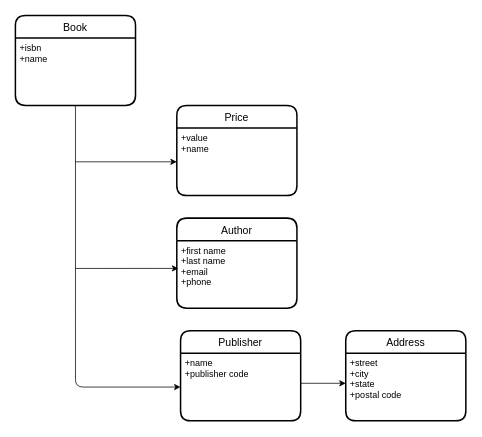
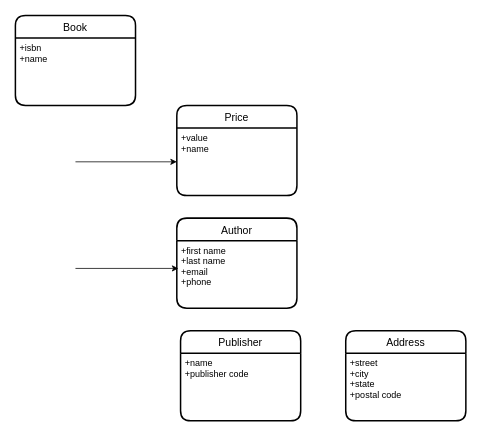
  <mxCell id="0" />
  <mxCell id="1" parent="0" />
- <mxCell id="2" value="" style="endArrow=classic;html=1;exitX=0.5;exitY=1;exitDx=0;exitDy=0;entryX=0;entryY=0.5;entryDx=0;entryDy=0;" edge="1" parent="1" source="6" target="12"><mxGeometry width="50" height="50" relative="1" as="geometry"><mxPoint x="120" y="120" as="sourcePoint" /><mxPoint x="210" y="515" as="targetPoint" /><Array as="points"><mxPoint x="100" y="420" /><mxPoint x="100" y="515" /></Array></mxGeometry></mxCell>
  <mxCell id="3" value="" style="endArrow=classic;html=1;entryX=0;entryY=0.5;entryDx=0;entryDy=0;" edge="1" parent="1" target="8"><mxGeometry width="50" height="50" relative="1" as="geometry"><mxPoint x="100" y="215" as="sourcePoint" /><mxPoint x="210" y="195" as="targetPoint" /></mxGeometry></mxCell>
  <mxCell id="4" value="" style="endArrow=classic;html=1;entryX=0.013;entryY=0.411;entryDx=0;entryDy=0;entryPerimeter=0;" edge="1" parent="1" target="10"><mxGeometry width="50" height="50" relative="1" as="geometry"><mxPoint x="100" y="357" as="sourcePoint" /><mxPoint x="210" y="360" as="targetPoint" /></mxGeometry></mxCell>
  <mxCell id="5" value="Book" style="swimlane;childLayout=stackLayout;horizontal=1;startSize=30;horizontalStack=0;rounded=1;fontSize=14;fontStyle=0;strokeWidth=2;resizeParent=0;resizeLast=1;shadow=0;dashed=0;align=center;" vertex="1" parent="1"><mxGeometry x="20" y="20" width="160" height="120" as="geometry" /></mxCell>
  <mxCell id="6" value="+isbn&#10;+name&#10;" style="align=left;strokeColor=none;fillColor=none;spacingLeft=4;fontSize=12;verticalAlign=top;resizable=0;rotatable=0;part=1;" vertex="1" parent="5"><mxGeometry y="30" width="160" height="90" as="geometry" /></mxCell>
  <mxCell id="7" value="Price" style="swimlane;childLayout=stackLayout;horizontal=1;startSize=30;horizontalStack=0;rounded=1;fontSize=14;fontStyle=0;strokeWidth=2;resizeParent=0;resizeLast=1;shadow=0;dashed=0;align=center;" vertex="1" parent="1"><mxGeometry x="235" y="140" width="160" height="120" as="geometry" /></mxCell>
  <mxCell id="8" value="+value&#10;+name" style="align=left;strokeColor=none;fillColor=none;spacingLeft=4;fontSize=12;verticalAlign=top;resizable=0;rotatable=0;part=1;" vertex="1" parent="7"><mxGeometry y="30" width="160" height="90" as="geometry" /></mxCell>
  <mxCell id="9" value="Author" style="swimlane;childLayout=stackLayout;horizontal=1;startSize=30;horizontalStack=0;rounded=1;fontSize=14;fontStyle=0;strokeWidth=2;resizeParent=0;resizeLast=1;shadow=0;dashed=0;align=center;" vertex="1" parent="1"><mxGeometry x="235" y="290" width="160" height="120" as="geometry" /></mxCell>
  <mxCell id="10" value="+first name&#10;+last name&#10;+email&#10;+phone" style="align=left;strokeColor=none;fillColor=none;spacingLeft=4;fontSize=12;verticalAlign=top;resizable=0;rotatable=0;part=1;" vertex="1" parent="9"><mxGeometry y="30" width="160" height="90" as="geometry" /></mxCell>
  <mxCell id="11" value="Publisher" style="swimlane;childLayout=stackLayout;horizontal=1;startSize=30;horizontalStack=0;rounded=1;fontSize=14;fontStyle=0;strokeWidth=2;resizeParent=0;resizeLast=1;shadow=0;dashed=0;align=center;" vertex="1" parent="1"><mxGeometry x="240" y="440" width="160" height="120" as="geometry" /></mxCell>
  <mxCell id="12" value="+name&#10;+publisher code&#10;" style="align=left;strokeColor=none;fillColor=none;spacingLeft=4;fontSize=12;verticalAlign=top;resizable=0;rotatable=0;part=1;" vertex="1" parent="11"><mxGeometry y="30" width="160" height="90" as="geometry" /></mxCell>
  <mxCell id="13" value="Address" style="swimlane;childLayout=stackLayout;horizontal=1;startSize=30;horizontalStack=0;rounded=1;fontSize=14;fontStyle=0;strokeWidth=2;resizeParent=0;resizeLast=1;shadow=0;dashed=0;align=center;" vertex="1" parent="1"><mxGeometry x="460" y="440" width="160" height="120" as="geometry" /></mxCell>
  <mxCell id="14" value="+street&#10;+city&#10;+state&#10;+postal code" style="align=left;strokeColor=none;fillColor=none;spacingLeft=4;fontSize=12;verticalAlign=top;resizable=0;rotatable=0;part=1;" vertex="1" parent="13"><mxGeometry y="30" width="160" height="90" as="geometry" /></mxCell>
- <mxCell id="15" value="" style="edgeStyle=orthogonalEdgeStyle;rounded=0;orthogonalLoop=1;jettySize=auto;html=1;" edge="1" parent="1" source="12" target="14"><mxGeometry relative="1" as="geometry"><Array as="points"><mxPoint x="430" y="510" /><mxPoint x="430" y="510" /></Array></mxGeometry></mxCell>
